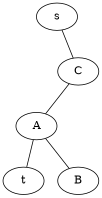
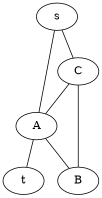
  graph {
    s
    A
    C
    B
    t
+   s -- A
    s -- C
    A -- B
    A -- t
    C -- A
+   C -- B
  }
